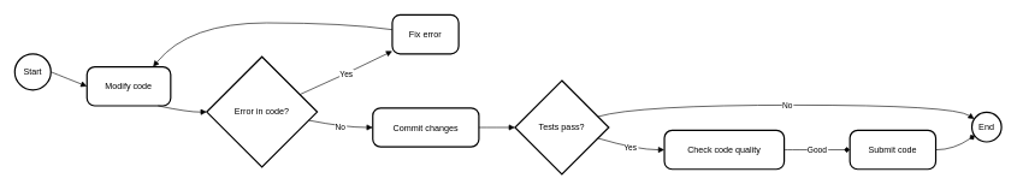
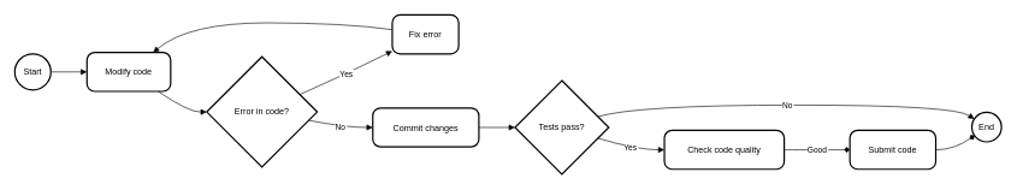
  <mxCell id="0" />
  <mxCell id="1" parent="0" />
  <mxCell id="2" value="Start" style="ellipse;aspect=fixed;strokeWidth=2;whiteSpace=wrap;" vertex="1" parent="1"><mxGeometry x="20" y="74" width="50" height="50" as="geometry" /></mxCell>
- <mxCell id="3" value="Modify code" style="rounded=1;arcSize=20;strokeWidth=2" vertex="1" parent="1"><mxGeometry x="120" y="92" width="116" height="54" as="geometry" /></mxCell>
+ <mxCell id="3" value="Modify code" style="rounded=1;arcSize=20;strokeWidth=2" vertex="1" parent="1"><mxGeometry x="120" y="72" width="116" height="54" as="geometry" /></mxCell>
  <mxCell id="4" value="Error in code?" style="rhombus;strokeWidth=2;whiteSpace=wrap;" vertex="1" parent="1"><mxGeometry x="286" y="78" width="153" height="153" as="geometry" /></mxCell>
  <mxCell id="5" value="Fix error" style="rounded=1;arcSize=20;strokeWidth=2" vertex="1" parent="1"><mxGeometry x="543" y="20" width="92" height="54" as="geometry" /></mxCell>
  <mxCell id="6" value="Commit changes" style="rounded=1;arcSize=20;strokeWidth=2" vertex="1" parent="1"><mxGeometry x="516" y="149" width="147" height="54" as="geometry" /></mxCell>
  <mxCell id="7" value="Tests pass?" style="rhombus;strokeWidth=2;whiteSpace=wrap;" vertex="1" parent="1"><mxGeometry x="713" y="111" width="130" height="130" as="geometry" /></mxCell>
  <mxCell id="8" value="Check code quality" style="rounded=1;arcSize=20;strokeWidth=2" vertex="1" parent="1"><mxGeometry x="920" y="180" width="166" height="54" as="geometry" /></mxCell>
  <mxCell id="9" value="Submit code" style="rounded=1;arcSize=20;strokeWidth=2" vertex="1" parent="1"><mxGeometry x="1177" y="180" width="119" height="54" as="geometry" /></mxCell>
  <mxCell id="10" value="End" style="ellipse;aspect=fixed;strokeWidth=2;whiteSpace=wrap;" vertex="1" parent="1"><mxGeometry x="1346" y="155" width="41" height="41" as="geometry" /></mxCell>
  <mxCell id="11" value="" style="curved=1;startArrow=none;endArrow=block;exitX=1;exitY=0.5;entryX=0;entryY=0.5;" edge="1" parent="1" source="2" target="3"><mxGeometry relative="1" as="geometry"><Array as="points" /></mxGeometry></mxCell>
  <mxCell id="12" value="" style="curved=1;startArrow=none;endArrow=block;exitX=0.85;exitY=1;entryX=0;entryY=0.5;" edge="1" parent="1" source="3" target="4"><mxGeometry relative="1" as="geometry"><Array as="points"><mxPoint x="261" y="155" /></Array></mxGeometry></mxCell>
  <mxCell id="13" value="Yes" style="curved=1;startArrow=none;endArrow=block;exitX=1;exitY=0.27;entryX=0.01;entryY=0.92;" edge="1" parent="1" source="4" target="5"><mxGeometry relative="1" as="geometry"><Array as="points"><mxPoint x="477" y="103" /></Array></mxGeometry></mxCell>
  <mxCell id="14" value="" style="curved=1;startArrow=none;endArrow=block;exitX=0.01;exitY=0.38;entryX=0.79;entryY=0;" edge="1" parent="1" source="5" target="3"><mxGeometry relative="1" as="geometry"><Array as="points"><mxPoint x="477" y="31" /><mxPoint x="261" y="31" /></Array></mxGeometry></mxCell>
  <mxCell id="15" value="No" style="curved=1;startArrow=none;endArrow=block;exitX=1;exitY=0.59;entryX=0;entryY=0.5;" edge="1" parent="1" source="4" target="6"><mxGeometry relative="1" as="geometry"><Array as="points"><mxPoint x="477" y="176" /></Array></mxGeometry></mxCell>
  <mxCell id="16" value="" style="curved=1;startArrow=none;endArrow=block;exitX=1;exitY=0.5;entryX=0;entryY=0.5;" edge="1" parent="1" source="6" target="7"><mxGeometry relative="1" as="geometry"><Array as="points" /></mxGeometry></mxCell>
  <mxCell id="17" value="Yes" style="curved=1;startArrow=none;endArrow=block;exitX=1;exitY=0.65;entryX=0;entryY=0.5;" edge="1" parent="1" source="7" target="8"><mxGeometry relative="1" as="geometry"><Array as="points"><mxPoint x="882" y="207" /></Array></mxGeometry></mxCell>
  <mxCell id="18" value="Good" style="curved=1;startArrow=none;endArrow=diamond;exitX=1;exitY=0.5;entryX=0;entryY=0.5;" edge="1" parent="1" source="8" target="9"><mxGeometry relative="1" as="geometry"><Array as="points" /></mxGeometry></mxCell>
  <mxCell id="19" value="" style="curved=1;startArrow=none;endArrow=diamond;exitX=1;exitY=0.5;entryX=0;entryY=0.85;" edge="1" parent="1" source="9" target="10"><mxGeometry relative="1" as="geometry"><Array as="points"><mxPoint x="1321" y="207" /></Array></mxGeometry></mxCell>
  <mxCell id="20" value="No" style="curved=1;startArrow=none;endArrow=block;exitX=1;exitY=0.35;entryX=0;entryY=0.17;" edge="1" parent="1" source="7" target="10"><mxGeometry relative="1" as="geometry"><Array as="points"><mxPoint x="882" y="145" /><mxPoint x="1321" y="145" /></Array></mxGeometry></mxCell>
